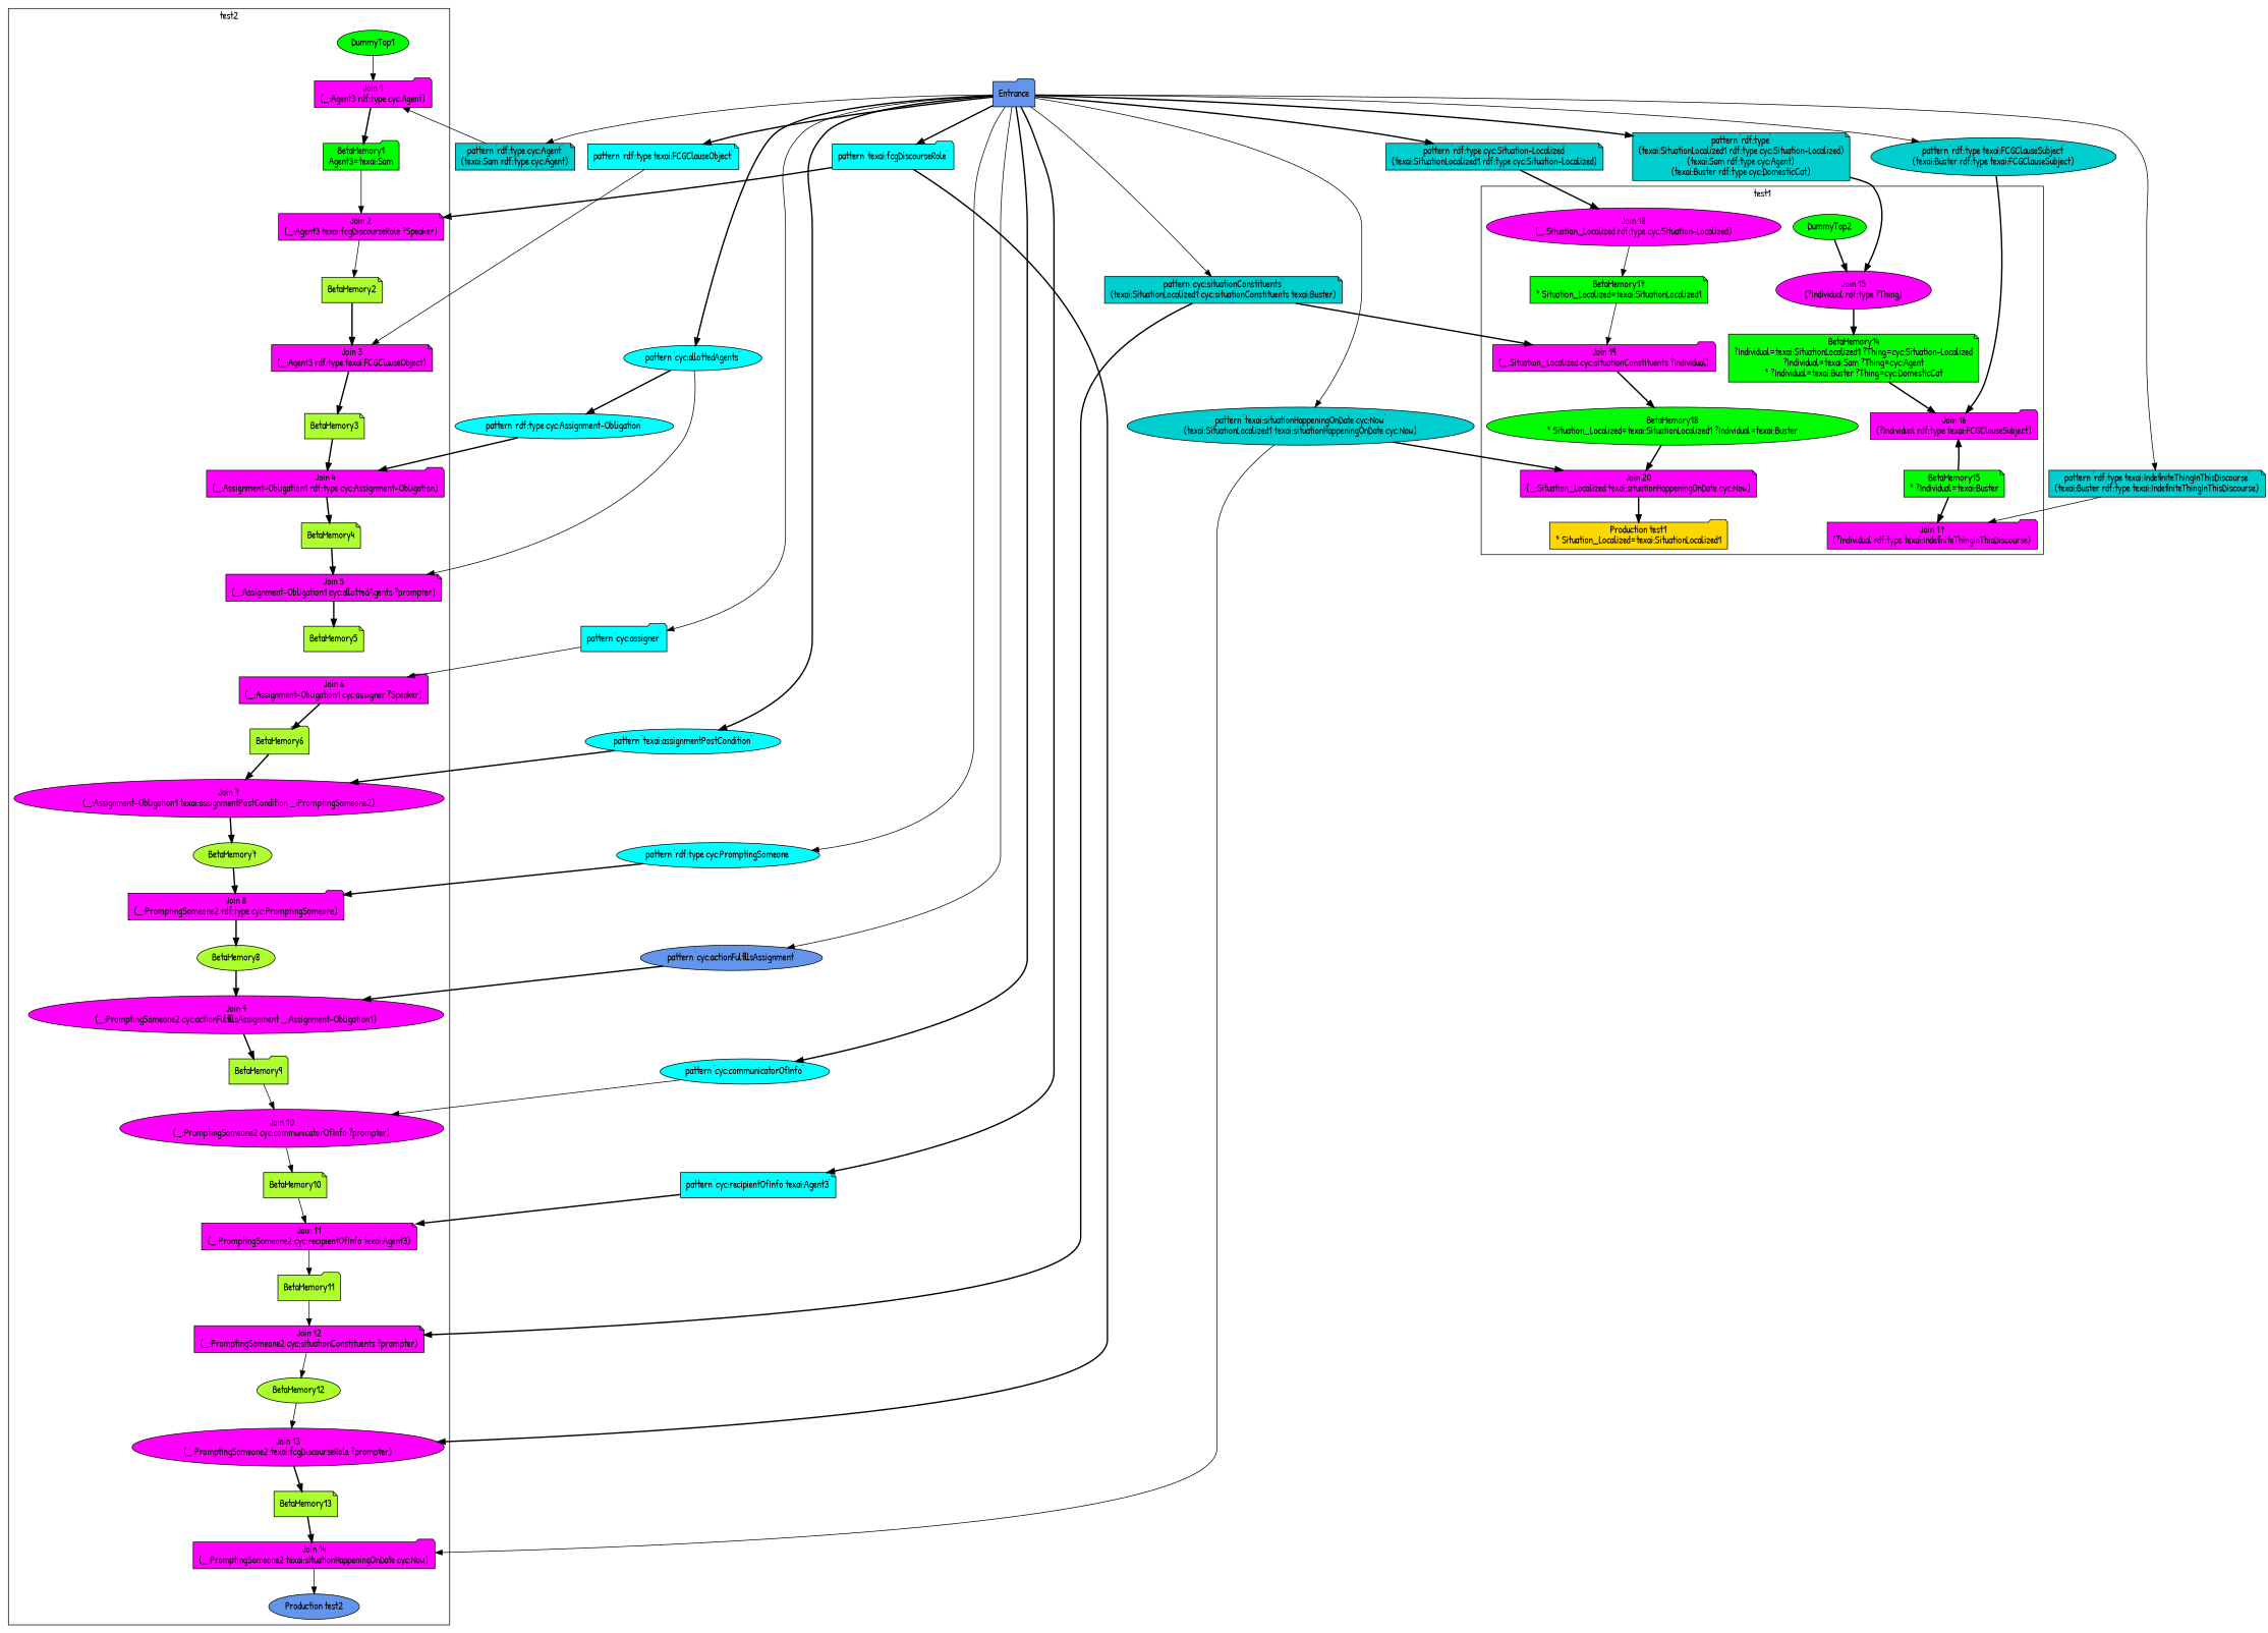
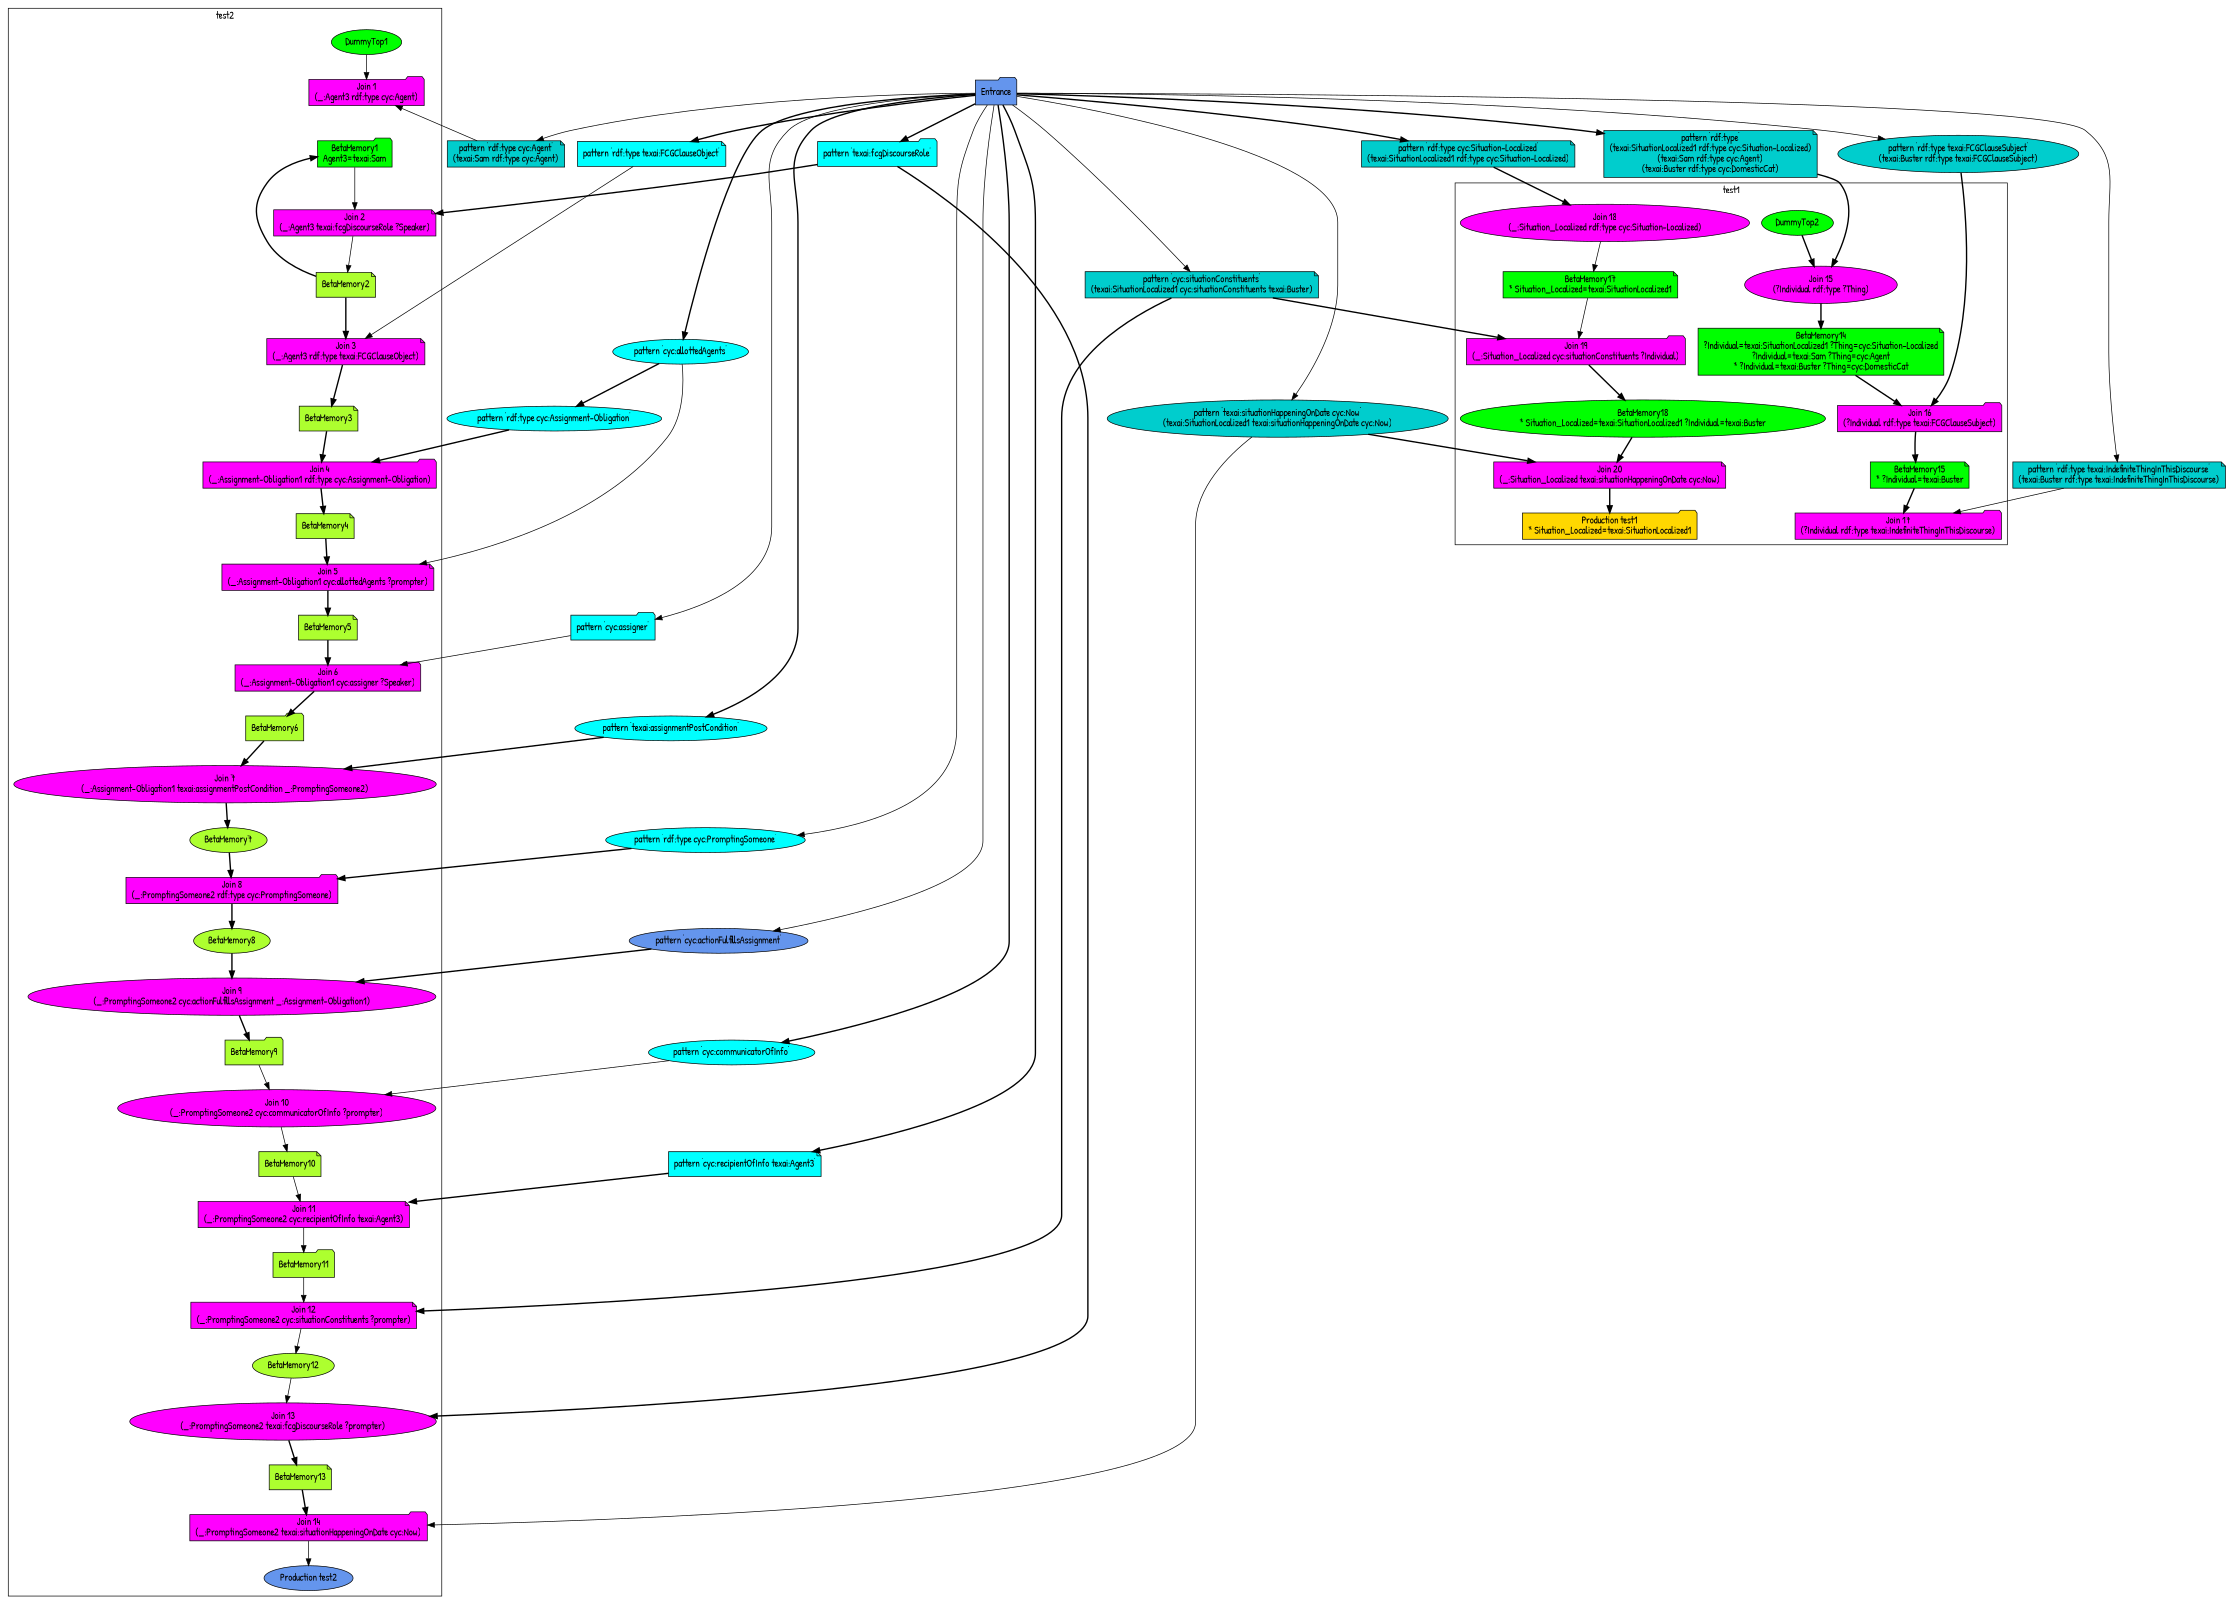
  digraph {
    fontname="Patrick Hand"
    mincross=2.0
    node [fillcolor=magenta fontname="Patrick Hand" shape=note style=filled]
    edge [fontname="Patrick Hand" style=bold]
    n1 [fillcolor=green label=DummyTop1 shape=ellipse]
    n2 [label="Join 1\n(_:Agent3 rdf:type cyc:Agent)" shape=folder]
    n3 [fillcolor=green label="BetaMemory1\nAgent3=texai:Sam" shape=folder]
    n4 [label="Join 2\n(_:Agent3 texai:fcgDiscourseRole ?Speaker)"]
    n5 [fillcolor=greenyellow label=BetaMemory2]
    n6 [label="Join 3\n(_:Agent3 rdf:type texai:FCGClauseObject)"]
    n7 [fillcolor=greenyellow label=BetaMemory3]
    n8 [label="Join 4\n(_:Assignment-Obligation1 rdf:type cyc:Assignment-Obligation)" shape=folder]
    n9 [fillcolor=greenyellow label=BetaMemory4]
    n10 [label="Join 5\n(_:Assignment-Obligation1 cyc:allottedAgents ?prompter)"]
    n11 [fillcolor=greenyellow label=BetaMemory5]
    n12 [label="Join 6\n(_:Assignment-Obligation1 cyc:assigner ?Speaker)" shape=folder]
    n13 [fillcolor=greenyellow label=BetaMemory6 shape=folder]
    n14 [label="Join 7\n(_:Assignment-Obligation1 texai:assignmentPostCondition _:PromptingSomeone2)" shape=ellipse]
    n15 [fillcolor=greenyellow label=BetaMemory7 shape=ellipse]
    n16 [label="Join 8\n(_:PromptingSomeone2 rdf:type cyc:PromptingSomeone)" shape=folder]
    n17 [fillcolor=greenyellow label=BetaMemory8 shape=ellipse]
    n18 [label="Join 9\n(_:PromptingSomeone2 cyc:actionFulfillsAssignment _:Assignment-Obligation1)" shape=ellipse]
    n19 [fillcolor=greenyellow label=BetaMemory9 shape=folder]
    n20 [label="Join 10\n(_:PromptingSomeone2 cyc:communicatorOfInfo ?prompter)" shape=ellipse]
    n21 [fillcolor=greenyellow label=BetaMemory10]
    n22 [label="Join 11\n(_:PromptingSomeone2 cyc:recipientOfInfo texai:Agent3)"]
    n23 [fillcolor=greenyellow label=BetaMemory11 shape=folder]
    n24 [label="Join 12\n(_:PromptingSomeone2 cyc:situationConstituents ?prompter)"]
    n25 [fillcolor=greenyellow label=BetaMemory12 shape=ellipse]
    n26 [label="Join 13\n(_:PromptingSomeone2 texai:fcgDiscourseRole ?prompter)" shape=ellipse]
    n27 [fillcolor=greenyellow label=BetaMemory13]
    n28 [label="Join 14\n(_:PromptingSomeone2 texai:situationHappeningOnDate cyc:Now)" shape=folder]
    n29 [fillcolor=cornflowerblue label="Production test2" shape=ellipse]
    n30 [fillcolor=green label=DummyTop2 shape=ellipse]
    n31 [label="Join 15\n(?Individual rdf:type ?Thing)" shape=ellipse]
    n32 [fillcolor=green label="BetaMemory14\n?Individual=texai:SituationLocalized1 ?Thing=cyc:Situation-Localized\n?Individual=texai:Sam ?Thing=cyc:Agent\n* ?Individual=texai:Buster ?Thing=cyc:DomesticCat"]
    n33 [label="Join 16\n(?Individual rdf:type texai:FCGClauseSubject)" shape=folder]
    n34 [fillcolor=green label="BetaMemory15\n* ?Individual=texai:Buster"]
    n35 [label="Join 17\n(?Individual rdf:type texai:IndefiniteThingInThisDiscourse)" shape=folder]
    n36 [label="Join 18\n(_:Situation_Localized rdf:type cyc:Situation-Localized)" shape=ellipse]
    n37 [fillcolor=green label="BetaMemory17\n* Situation_Localized=texai:SituationLocalized1"]
    n38 [label="Join 19\n(_:Situation_Localized cyc:situationConstituents ?Individual)" shape=folder]
    n39 [fillcolor=green label="BetaMemory18\n* Situation_Localized=texai:SituationLocalized1 ?Individual=texai:Buster" shape=ellipse]
    n40 [label="Join 20\n(_:Situation_Localized texai:situationHappeningOnDate cyc:Now)"]
    n41 [fillcolor=gold label="Production test1\n* Situation_Localized=texai:SituationLocalized1" shape=folder]
    n42 [fillcolor=cornflowerblue label=Entrance shape=folder]
    n43 [fillcolor=cornflowerblue label="pattern 'cyc:actionFulfillsAssignment'" shape=ellipse]
    n44 [fillcolor=cyan label="pattern 'cyc:allottedAgents'" shape=ellipse]
    n45 [fillcolor=cyan label="pattern 'cyc:assigner'" shape=folder]
    n46 [fillcolor=cyan label="pattern 'cyc:communicatorOfInfo'" shape=ellipse]
    n47 [fillcolor=cyan label="pattern 'cyc:recipientOfInfo texai:Agent3'"]
    n48 [fillcolor=cyan3 label="pattern 'cyc:situationConstituents'\n(texai:SituationLocalized1 cyc:situationConstituents texai:Buster)"]
    n49 [fillcolor=cyan3 label="pattern 'rdf:type'\n(texai:SituationLocalized1 rdf:type cyc:Situation-Localized)\n(texai:Sam rdf:type cyc:Agent)\n(texai:Buster rdf:type cyc:DomesticCat)"]
    n50 [fillcolor=cyan3 label="pattern 'rdf:type cyc:Agent'\n(texai:Sam rdf:type cyc:Agent)"]
    n51 [fillcolor=cyan label="pattern 'rdf:type cyc:PromptingSomeone'" shape=ellipse]
    n52 [fillcolor=cyan3 label="pattern 'rdf:type cyc:Situation-Localized'\n(texai:SituationLocalized1 rdf:type cyc:Situation-Localized)"]
    n53 [fillcolor=cyan label="pattern 'rdf:type texai:FCGClauseObject'"]
    n54 [fillcolor=cyan3 label="pattern 'rdf:type texai:FCGClauseSubject'\n(texai:Buster rdf:type texai:FCGClauseSubject)" shape=ellipse]
    n55 [fillcolor=cyan3 label="pattern 'rdf:type texai:IndefiniteThingInThisDiscourse'\n(texai:Buster rdf:type texai:IndefiniteThingInThisDiscourse)"]
    n56 [fillcolor=cyan label="pattern 'texai:assignmentPostCondition'" shape=ellipse]
    n57 [fillcolor=cyan label="pattern 'texai:fcgDiscourseRole'" shape=folder]
    n58 [fillcolor=cyan3 label="pattern 'texai:situationHappeningOnDate cyc:Now'\n(texai:SituationLocalized1 texai:situationHappeningOnDate cyc:Now)" shape=ellipse]
    n59 [fillcolor=cyan label="pattern 'rdf:type cyc:Assignment-Obligation'" shape=ellipse]
    subgraph cluster_1 {
      label=test2
      n1
      n2
      n3
      n4
      n5
      n6
      n7
      n8
      n9
      n10
      n11
      n12
      n13
      n14
      n15
      n16
      n17
      n18
      n19
      n20
      n21
      n22
      n23
      n24
      n25
      n26
      n27
      n28
      n29
    }
    subgraph cluster_2 {
      label=test1
      n30
      n31
      n32
      n33
      n34
      n35
      n36
      n37
      n38
      n39
      n40
      n41
    }
    n1 -> n2 [style=solid]
-   n2 -> n3
+   n5 -> n3
    n3 -> n4 [style=solid]
    n4 -> n5 [style=solid]
    n5 -> n6
    n6 -> n7
    n7 -> n8
    n8 -> n9
    n9 -> n10
    n10 -> n11
+   n11 -> n12
    n12 -> n13
    n13 -> n14
    n14 -> n15
    n15 -> n16
    n16 -> n17
    n17 -> n18
    n18 -> n19
    n19 -> n20 [style=solid]
    n20 -> n21 [style=solid]
    n21 -> n22 [style=solid]
    n22 -> n23 [style=solid]
    n23 -> n24 [style=solid]
    n24 -> n25 [style=solid]
    n25 -> n26 [style=solid]
    n26 -> n27
    n27 -> n28
    n28 -> n29 [style=solid]
    n30 -> n31
    n31 -> n32
    n32 -> n33
-   n34 -> n33
+   n33 -> n34
    n34 -> n35
    n36 -> n37 [style=solid]
    n37 -> n38 [style=solid]
    n38 -> n39
    n39 -> n40
    n40 -> n41
    n42 -> n43 [style=solid]
    n42 -> n44
    n42 -> n45 [style=solid]
    n42 -> n46
    n42 -> n47
    n42 -> n48 [style=solid]
    n42 -> n49
    n42 -> n50 [style=solid]
    n42 -> n51 [style=solid]
    n42 -> n52
    n42 -> n53
    n42 -> n54 [style=solid]
    n42 -> n55 [style=solid]
    n42 -> n56
    n42 -> n57
    n42 -> n58 [style=solid]
    n43 -> n18
    n44 -> n10 [style=solid]
    n44 -> n59
    n45 -> n12 [style=solid]
    n46 -> n20 [style=solid]
    n47 -> n22
    n48 -> n24
    n48 -> n38
    n49 -> n31
    n50 -> n2 [style=solid]
    n51 -> n16
    n52 -> n36
    n53 -> n6 [style=solid]
    n54 -> n33
    n55 -> n35 [style=solid]
    n56 -> n14
    n57 -> n4
    n57 -> n26
    n58 -> n28 [style=solid]
    n58 -> n40
    n59 -> n8
  }
